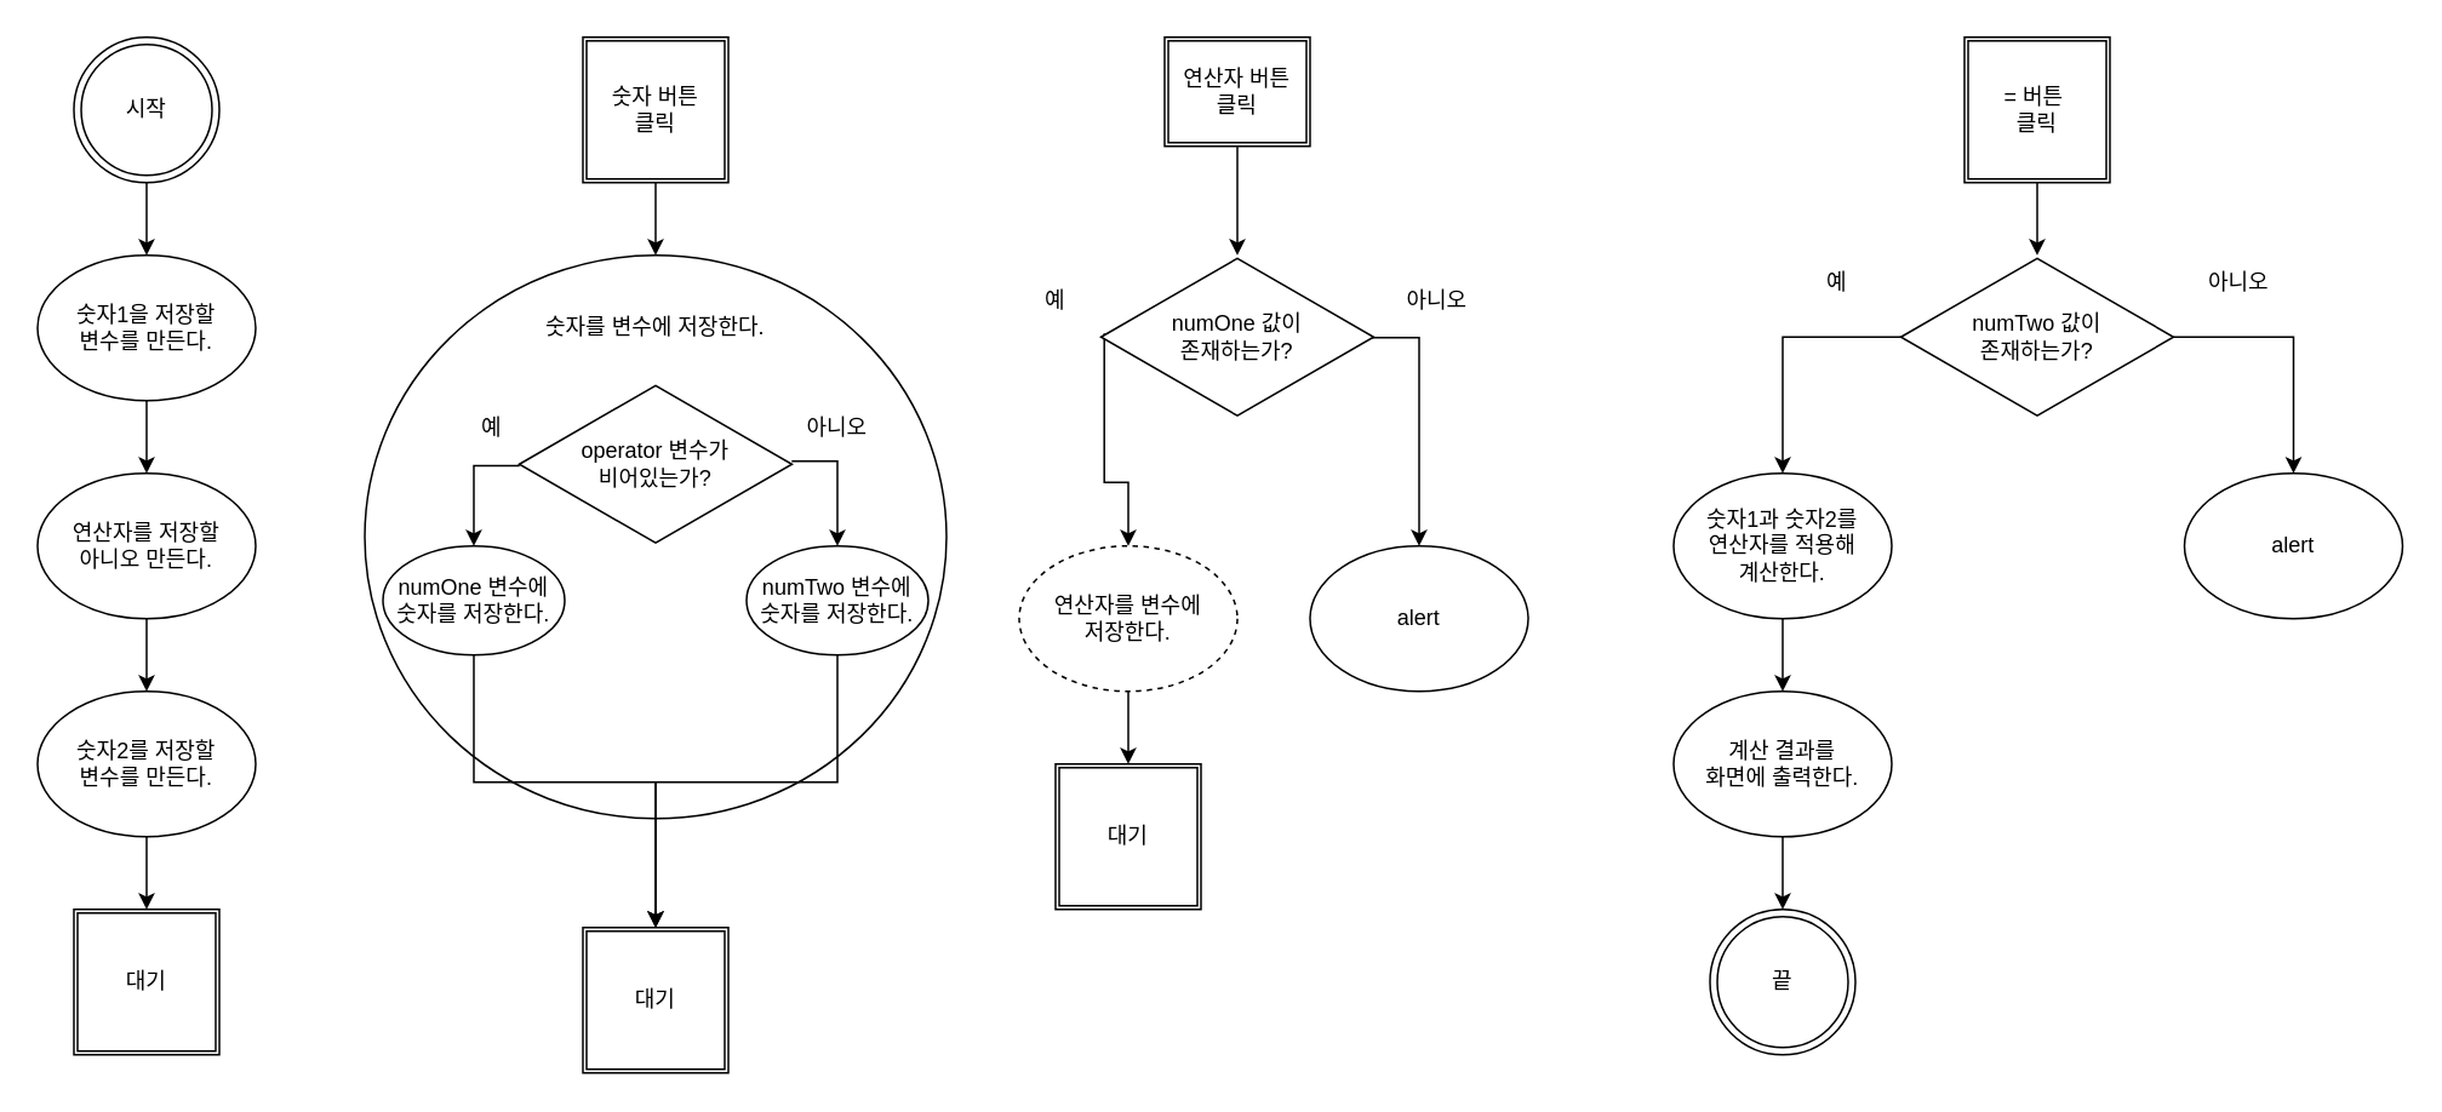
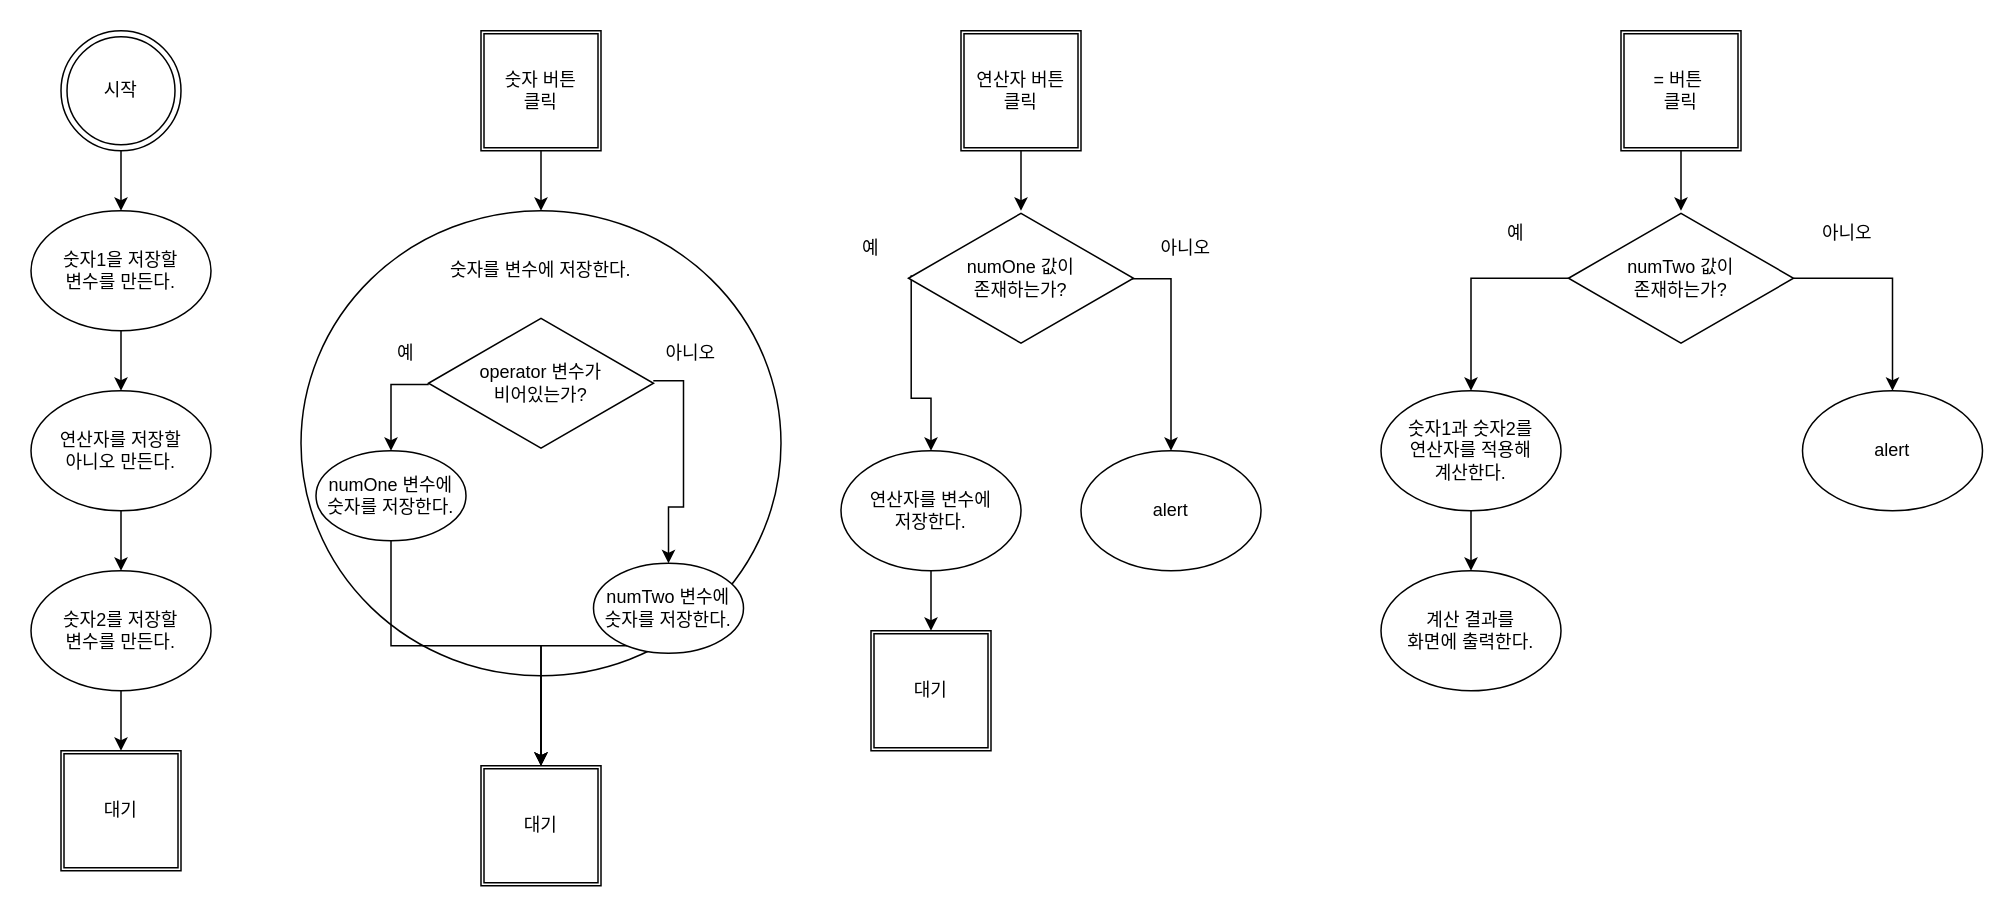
  <mxCell id="0" />
  <mxCell id="1" parent="0" />
  <mxCell id="2" value="" style="edgeStyle=orthogonalEdgeStyle;rounded=0;orthogonalLoop=1;jettySize=auto;html=1;" edge="1" parent="1" source="3" target="6"><mxGeometry relative="1" as="geometry" /></mxCell>
  <mxCell id="3" value="시작" style="ellipse;shape=doubleEllipse;whiteSpace=wrap;html=1;aspect=fixed;" vertex="1" parent="1"><mxGeometry x="40" y="20" width="80" height="80" as="geometry" /></mxCell>
- <mxCell id="4" value="끝" style="ellipse;shape=doubleEllipse;whiteSpace=wrap;html=1;aspect=fixed;" vertex="1" parent="1"><mxGeometry x="940" y="500" width="80" height="80" as="geometry" /></mxCell>
  <mxCell id="5" value="" style="edgeStyle=orthogonalEdgeStyle;rounded=0;orthogonalLoop=1;jettySize=auto;html=1;" edge="1" parent="1" source="6" target="8"><mxGeometry relative="1" as="geometry" /></mxCell>
  <mxCell id="6" value="숫자1을 저장할&lt;br&gt;변수를 만든다." style="ellipse;whiteSpace=wrap;html=1;" vertex="1" parent="1"><mxGeometry x="20" y="140" width="120" height="80" as="geometry" /></mxCell>
  <mxCell id="7" value="" style="edgeStyle=orthogonalEdgeStyle;rounded=0;orthogonalLoop=1;jettySize=auto;html=1;" edge="1" parent="1" source="8" target="10"><mxGeometry relative="1" as="geometry" /></mxCell>
  <mxCell id="8" value="연산자를 저장할&lt;br&gt;아니오 만든다." style="ellipse;whiteSpace=wrap;html=1;" vertex="1" parent="1"><mxGeometry x="20" y="260" width="120" height="80" as="geometry" /></mxCell>
  <mxCell id="9" value="" style="edgeStyle=orthogonalEdgeStyle;rounded=0;orthogonalLoop=1;jettySize=auto;html=1;" edge="1" parent="1" source="10" target="11"><mxGeometry relative="1" as="geometry" /></mxCell>
  <mxCell id="10" value="숫자2를 저장할&lt;br&gt;변수를 만든다." style="ellipse;whiteSpace=wrap;html=1;" vertex="1" parent="1"><mxGeometry x="20" y="380" width="120" height="80" as="geometry" /></mxCell>
  <mxCell id="11" value="대기" style="shape=ext;double=1;whiteSpace=wrap;html=1;aspect=fixed;" vertex="1" parent="1"><mxGeometry x="40" y="500" width="80" height="80" as="geometry" /></mxCell>
  <mxCell id="12" value="" style="edgeStyle=orthogonalEdgeStyle;rounded=0;orthogonalLoop=1;jettySize=auto;html=1;" edge="1" parent="1" source="13" target="15"><mxGeometry relative="1" as="geometry" /></mxCell>
  <mxCell id="13" value="숫자 버튼&lt;br&gt;클릭" style="shape=ext;double=1;whiteSpace=wrap;html=1;aspect=fixed;" vertex="1" parent="1"><mxGeometry x="320" y="20" width="80" height="80" as="geometry" /></mxCell>
  <mxCell id="14" value="" style="edgeStyle=orthogonalEdgeStyle;rounded=0;orthogonalLoop=1;jettySize=auto;html=1;" edge="1" parent="1" source="15" target="16"><mxGeometry relative="1" as="geometry" /></mxCell>
  <mxCell id="15" value="" style="ellipse;whiteSpace=wrap;html=1;" vertex="1" parent="1"><mxGeometry x="200" y="140" width="320" height="310" as="geometry" /></mxCell>
  <mxCell id="16" value="대기" style="shape=ext;double=1;whiteSpace=wrap;html=1;aspect=fixed;" vertex="1" parent="1"><mxGeometry x="320" y="510" width="80" height="80" as="geometry" /></mxCell>
  <mxCell id="17" value="" style="edgeStyle=orthogonalEdgeStyle;rounded=0;orthogonalLoop=1;jettySize=auto;html=1;" edge="1" parent="1" source="18" target="40"><mxGeometry relative="1" as="geometry" /></mxCell>
- <mxCell id="18" value="연산자 버튼&lt;br&gt;클릭" style="shape=ext;double=1;whiteSpace=wrap;html=1;aspect=fixed;" vertex="1" parent="1"><mxGeometry x="640" y="20" width="80" height="60" as="geometry" /></mxCell>
+ <mxCell id="18" value="연산자 버튼&lt;br&gt;클릭" style="shape=ext;double=1;whiteSpace=wrap;html=1;aspect=fixed;" vertex="1" parent="1"><mxGeometry x="640" y="20" width="80" height="80" as="geometry" /></mxCell>
  <mxCell id="19" value="" style="edgeStyle=orthogonalEdgeStyle;rounded=0;orthogonalLoop=1;jettySize=auto;html=1;" edge="1" parent="1" source="20" target="21"><mxGeometry relative="1" as="geometry" /></mxCell>
- <mxCell id="20" value="연산자를 변수에&lt;br&gt;저장한다." style="ellipse;whiteSpace=wrap;html=1;dashed=1;" vertex="1" parent="1"><mxGeometry x="560" y="300" width="120" height="80" as="geometry" /></mxCell>
+ <mxCell id="20" value="연산자를 변수에&lt;br&gt;저장한다." style="ellipse;whiteSpace=wrap;html=1;" vertex="1" parent="1"><mxGeometry x="560" y="300" width="120" height="80" as="geometry" /></mxCell>
  <mxCell id="21" value="대기" style="shape=ext;double=1;whiteSpace=wrap;html=1;aspect=fixed;" vertex="1" parent="1"><mxGeometry x="580" y="420" width="80" height="80" as="geometry" /></mxCell>
  <mxCell id="22" value="" style="edgeStyle=orthogonalEdgeStyle;rounded=0;orthogonalLoop=1;jettySize=auto;html=1;" edge="1" parent="1" source="23" target="46"><mxGeometry relative="1" as="geometry" /></mxCell>
  <mxCell id="23" value="= 버튼&amp;nbsp;&lt;br&gt;클릭" style="shape=ext;double=1;whiteSpace=wrap;html=1;aspect=fixed;" vertex="1" parent="1"><mxGeometry x="1080" y="20" width="80" height="80" as="geometry" /></mxCell>
  <mxCell id="24" value="" style="edgeStyle=orthogonalEdgeStyle;rounded=0;orthogonalLoop=1;jettySize=auto;html=1;" edge="1" parent="1" source="25" target="27"><mxGeometry relative="1" as="geometry" /></mxCell>
  <mxCell id="25" value="숫자1과 숫자2를&lt;br&gt;연산자를 적용해&lt;br&gt;계산한다." style="ellipse;whiteSpace=wrap;html=1;" vertex="1" parent="1"><mxGeometry x="920" y="260" width="120" height="80" as="geometry" /></mxCell>
- <mxCell id="26" value="" style="edgeStyle=orthogonalEdgeStyle;rounded=0;orthogonalLoop=1;jettySize=auto;html=1;" edge="1" parent="1" source="27" target="4"><mxGeometry relative="1" as="geometry" /></mxCell>
  <mxCell id="27" value="계산 결과를&lt;br&gt;화면에 출력한다." style="ellipse;whiteSpace=wrap;html=1;" vertex="1" parent="1"><mxGeometry x="920" y="380" width="120" height="80" as="geometry" /></mxCell>
  <mxCell id="28" value="숫자를 변수에 저장한다." style="text;html=1;strokeColor=none;fillColor=none;align=center;verticalAlign=middle;whiteSpace=wrap;rounded=0;" vertex="1" parent="1"><mxGeometry x="290" y="165" width="140" height="30" as="geometry" /></mxCell>
  <mxCell id="29" style="edgeStyle=orthogonalEdgeStyle;rounded=0;orthogonalLoop=1;jettySize=auto;html=1;exitX=0.001;exitY=0.509;exitDx=0;exitDy=0;exitPerimeter=0;" edge="1" parent="1" source="31" target="32"><mxGeometry relative="1" as="geometry" /></mxCell>
  <mxCell id="30" style="edgeStyle=orthogonalEdgeStyle;rounded=0;orthogonalLoop=1;jettySize=auto;html=1;exitX=0.999;exitY=0.482;exitDx=0;exitDy=0;exitPerimeter=0;" edge="1" parent="1" source="31" target="34"><mxGeometry relative="1" as="geometry" /></mxCell>
  <mxCell id="31" value="operator 변수가&lt;br&gt;비어있는가?" style="html=1;whiteSpace=wrap;aspect=fixed;shape=isoRectangle;" vertex="1" parent="1"><mxGeometry x="285" y="210" width="150" height="90" as="geometry" /></mxCell>
  <mxCell id="32" value="numOne 변수에&lt;br&gt;숫자를 저장한다." style="ellipse;whiteSpace=wrap;html=1;" vertex="1" parent="1"><mxGeometry x="210" y="300" width="100" height="60" as="geometry" /></mxCell>
  <mxCell id="33" style="edgeStyle=orthogonalEdgeStyle;rounded=0;orthogonalLoop=1;jettySize=auto;html=1;entryX=0.5;entryY=0;entryDx=0;entryDy=0;" edge="1" parent="1" source="34" target="16"><mxGeometry relative="1" as="geometry"><Array as="points"><mxPoint x="460" y="430" /><mxPoint x="360" y="430" /></Array></mxGeometry></mxCell>
- <mxCell id="34" value="numTwo 변수에&lt;br&gt;숫자를 저장한다." style="ellipse;whiteSpace=wrap;html=1;" vertex="1" parent="1"><mxGeometry x="410" y="300" width="100" height="60" as="geometry" /></mxCell>
+ <mxCell id="34" value="numTwo 변수에&lt;br&gt;숫자를 저장한다." style="ellipse;whiteSpace=wrap;html=1;" vertex="1" parent="1"><mxGeometry x="395" y="375" width="100" height="60" as="geometry" /></mxCell>
  <mxCell id="35" value="예" style="text;html=1;strokeColor=none;fillColor=none;align=center;verticalAlign=middle;whiteSpace=wrap;rounded=0;" vertex="1" parent="1"><mxGeometry x="240" y="220" width="60" height="30" as="geometry" /></mxCell>
  <mxCell id="36" value="아니오" style="text;html=1;strokeColor=none;fillColor=none;align=center;verticalAlign=middle;whiteSpace=wrap;rounded=0;" vertex="1" parent="1"><mxGeometry x="430" y="220" width="60" height="30" as="geometry" /></mxCell>
  <mxCell id="37" style="edgeStyle=orthogonalEdgeStyle;rounded=0;orthogonalLoop=1;jettySize=auto;html=1;exitX=0.5;exitY=1;exitDx=0;exitDy=0;entryX=0.5;entryY=0;entryDx=0;entryDy=0;" edge="1" parent="1" source="32" target="16"><mxGeometry relative="1" as="geometry"><Array as="points"><mxPoint x="260" y="430" /><mxPoint x="360" y="430" /></Array></mxGeometry></mxCell>
  <mxCell id="38" style="edgeStyle=orthogonalEdgeStyle;rounded=0;orthogonalLoop=1;jettySize=auto;html=1;entryX=0.5;entryY=0;entryDx=0;entryDy=0;exitX=0.012;exitY=0.478;exitDx=0;exitDy=0;exitPerimeter=0;" edge="1" parent="1" source="40" target="20"><mxGeometry relative="1" as="geometry" /></mxCell>
  <mxCell id="39" style="edgeStyle=orthogonalEdgeStyle;rounded=0;orthogonalLoop=1;jettySize=auto;html=1;entryX=0.5;entryY=0;entryDx=0;entryDy=0;exitX=0.993;exitY=0.504;exitDx=0;exitDy=0;exitPerimeter=0;" edge="1" parent="1" source="40" target="41"><mxGeometry relative="1" as="geometry" /></mxCell>
  <mxCell id="40" value="numOne 값이&lt;br&gt;존재하는가?" style="html=1;whiteSpace=wrap;aspect=fixed;shape=isoRectangle;" vertex="1" parent="1"><mxGeometry x="605" y="140" width="150" height="90" as="geometry" /></mxCell>
  <mxCell id="41" value="alert" style="ellipse;whiteSpace=wrap;html=1;" vertex="1" parent="1"><mxGeometry x="720" y="300" width="120" height="80" as="geometry" /></mxCell>
  <mxCell id="42" value="예" style="text;html=1;strokeColor=none;fillColor=none;align=center;verticalAlign=middle;whiteSpace=wrap;rounded=0;" vertex="1" parent="1"><mxGeometry x="550" y="150" width="60" height="30" as="geometry" /></mxCell>
  <mxCell id="43" value="아니오" style="text;html=1;strokeColor=none;fillColor=none;align=center;verticalAlign=middle;whiteSpace=wrap;rounded=0;" vertex="1" parent="1"><mxGeometry x="760" y="150" width="60" height="30" as="geometry" /></mxCell>
  <mxCell id="44" style="edgeStyle=orthogonalEdgeStyle;rounded=0;orthogonalLoop=1;jettySize=auto;html=1;" edge="1" parent="1" source="46" target="47"><mxGeometry relative="1" as="geometry" /></mxCell>
  <mxCell id="45" style="edgeStyle=orthogonalEdgeStyle;rounded=0;orthogonalLoop=1;jettySize=auto;html=1;" edge="1" parent="1" source="46" target="25"><mxGeometry relative="1" as="geometry" /></mxCell>
  <mxCell id="46" value="numTwo 값이&lt;br&gt;존재하는가?" style="html=1;whiteSpace=wrap;aspect=fixed;shape=isoRectangle;" vertex="1" parent="1"><mxGeometry x="1045" y="140" width="150" height="90" as="geometry" /></mxCell>
  <mxCell id="47" value="alert" style="ellipse;whiteSpace=wrap;html=1;" vertex="1" parent="1"><mxGeometry x="1201" y="260" width="120" height="80" as="geometry" /></mxCell>
  <mxCell id="48" value="예" style="text;html=1;strokeColor=none;fillColor=none;align=center;verticalAlign=middle;whiteSpace=wrap;rounded=0;" vertex="1" parent="1"><mxGeometry x="980" y="140" width="60" height="30" as="geometry" /></mxCell>
  <mxCell id="49" value="아니오" style="text;html=1;strokeColor=none;fillColor=none;align=center;verticalAlign=middle;whiteSpace=wrap;rounded=0;" vertex="1" parent="1"><mxGeometry x="1201" y="140" width="60" height="30" as="geometry" /></mxCell>
